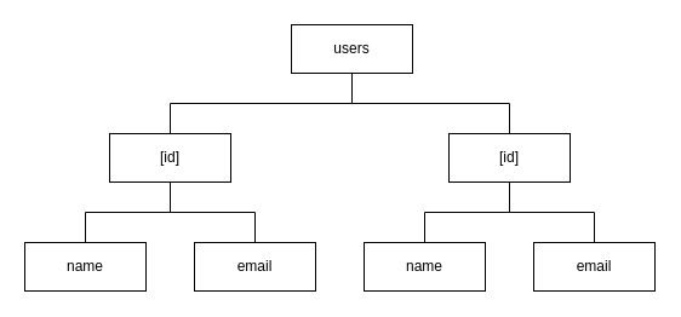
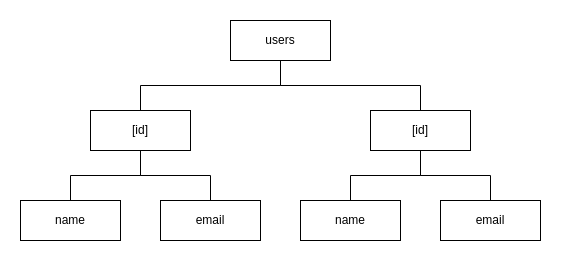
  <mxCell id="0" />
  <mxCell id="1" parent="0" />
  <mxCell id="2" value="[id]" style="whiteSpace=wrap;html=1;" parent="1" vertex="1"><mxGeometry x="370" y="110" width="100" height="40" as="geometry" /></mxCell>
  <mxCell id="3" value="name" style="whiteSpace=wrap;html=1;" parent="1" vertex="1"><mxGeometry x="300" y="200" width="100" height="40" as="geometry" /></mxCell>
  <mxCell id="4" value="" style="edgeStyle=elbowEdgeStyle;elbow=vertical;html=1;rounded=0;entryX=0.5;entryY=0;entryDx=0;entryDy=0;endArrow=none;endFill=0;" parent="1" source="2" target="3" edge="1"><mxGeometry relative="1" as="geometry" /></mxCell>
  <mxCell id="5" value="email" style="whiteSpace=wrap;html=1;" parent="1" vertex="1"><mxGeometry x="440" y="200" width="100" height="40" as="geometry" /></mxCell>
  <mxCell id="6" value="" style="edgeStyle=elbowEdgeStyle;elbow=vertical;html=1;rounded=0;endArrow=none;endFill=0;" parent="1" source="2" edge="1"><mxGeometry relative="1" as="geometry"><mxPoint x="490" y="200" as="targetPoint" /></mxGeometry></mxCell>
  <mxCell id="7" value="[id]" style="whiteSpace=wrap;html=1;" parent="1" vertex="1"><mxGeometry x="90" y="110" width="100" height="40" as="geometry" /></mxCell>
  <mxCell id="8" value="name" style="whiteSpace=wrap;html=1;" parent="1" vertex="1"><mxGeometry x="20" y="200" width="100" height="40" as="geometry" /></mxCell>
  <mxCell id="9" value="" style="edgeStyle=elbowEdgeStyle;elbow=vertical;html=1;rounded=0;entryX=0.5;entryY=0;entryDx=0;entryDy=0;endArrow=none;endFill=0;" parent="1" source="7" target="8" edge="1"><mxGeometry relative="1" as="geometry" /></mxCell>
  <mxCell id="10" value="email" style="whiteSpace=wrap;html=1;" parent="1" vertex="1"><mxGeometry x="160" y="200" width="100" height="40" as="geometry" /></mxCell>
  <mxCell id="11" value="" style="edgeStyle=elbowEdgeStyle;elbow=vertical;html=1;rounded=0;entryX=0.5;entryY=0;entryDx=0;entryDy=0;endArrow=none;endFill=0;" parent="1" source="7" target="10" edge="1"><mxGeometry relative="1" as="geometry" /></mxCell>
- <mxCell id="12" value="users" style="whiteSpace=wrap;html=1;" parent="1" vertex="1"><mxGeometry x="240" y="20" width="100" height="40" as="geometry" /></mxCell>
+ <mxCell id="12" value="users" style="whiteSpace=wrap;html=1;" parent="1" vertex="1"><mxGeometry x="230" y="20" width="100" height="40" as="geometry" /></mxCell>
  <mxCell id="13" value="" style="edgeStyle=elbowEdgeStyle;elbow=vertical;html=1;rounded=0;entryX=0.5;entryY=0;entryDx=0;entryDy=0;endArrow=none;endFill=0;" parent="1" source="12" target="7" edge="1"><mxGeometry relative="1" as="geometry"><mxPoint x="210" y="110" as="targetPoint" /></mxGeometry></mxCell>
  <mxCell id="14" value="" style="edgeStyle=elbowEdgeStyle;elbow=vertical;html=1;rounded=0;entryX=0.5;entryY=0;entryDx=0;entryDy=0;endArrow=none;endFill=0;" parent="1" source="12" target="2" edge="1"><mxGeometry relative="1" as="geometry"><mxPoint x="350" y="110" as="targetPoint" /></mxGeometry></mxCell>
